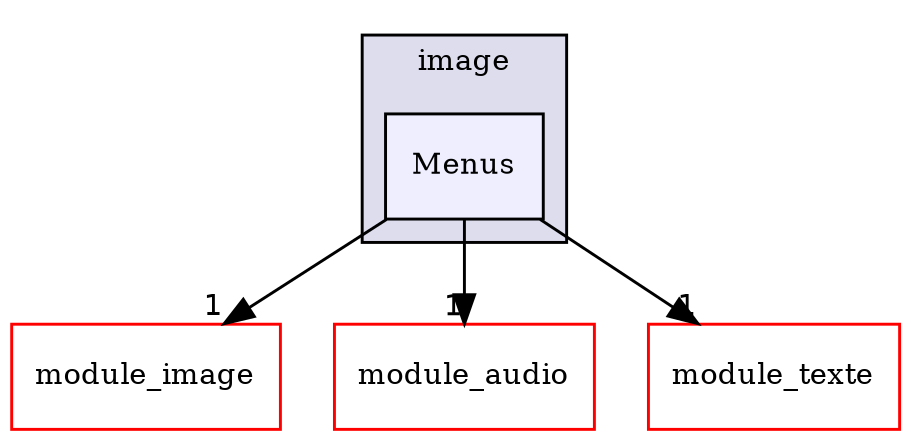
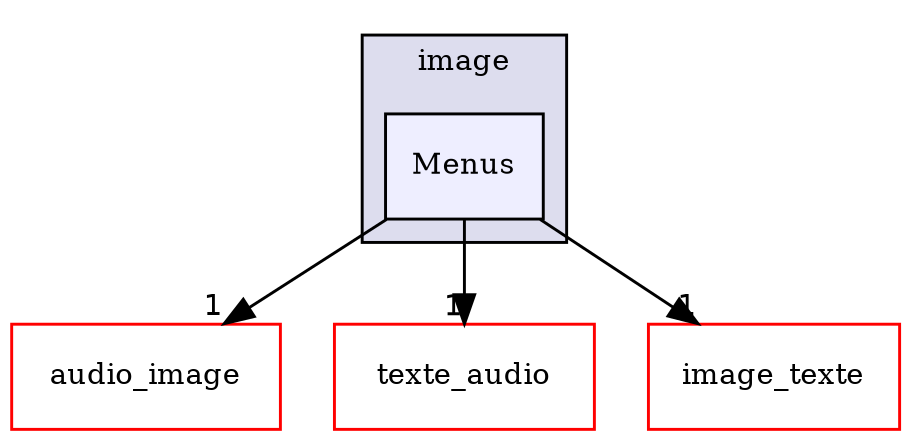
  digraph {
    compound=true
    fontname="DejaVu Serif"
    node [fillcolor=white fontname="DejaVu Serif" fontsize=10 shape=box style=filled color=red]
    edge [fontname="DejaVu Serif" headlabel=1 labeldistance=1.5 labelfontname=Helvetica labelfontsize=10]
    n1 [fillcolor="#eeeeff" label=Menus pencolor=black color=""]
-   n2 [label=module_image]
-   n3 [label=module_audio]
-   n4 [label=module_texte]
+   n2 [label=audio_image]
+   n3 [label=texte_audio]
+   n4 [label=image_texte]
    subgraph cluster_1 {
      bgcolor="#ddddee"
      fontsize=10
      label=image
      pencolor=black
      n1
    }
    n1 -> n2
    n1 -> n3
    n1 -> n4
  }
